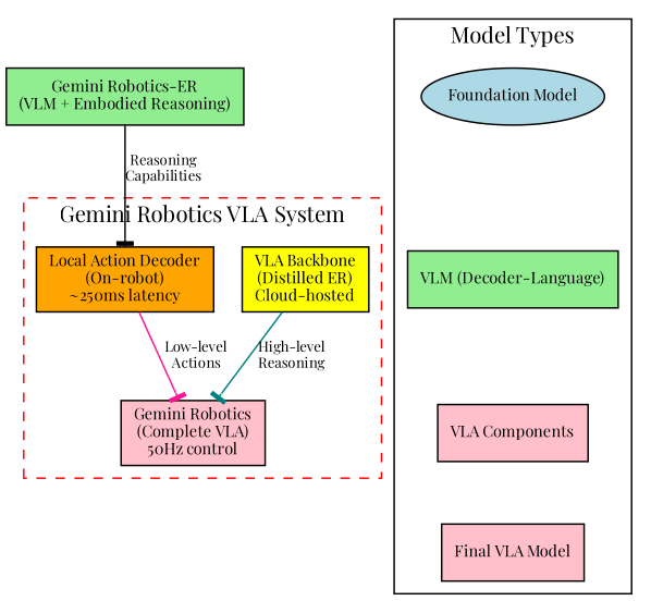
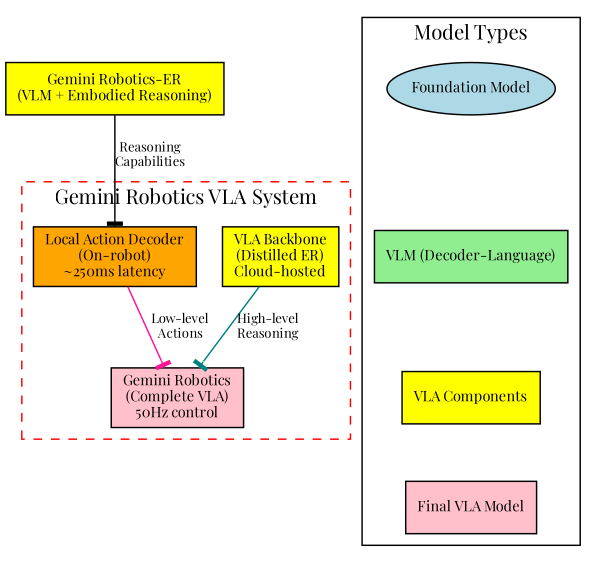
  digraph {
    fontname="Playfair Display"
    rankdir=TB
    node [fillcolor=yellow fontname="Playfair Display" fontsize=10 shape=box style=filled]
    edge [fontname="Playfair Display" fontsize=9 style=solid]
    n1 [label="VLA Backbone\n(Distilled ER)\nCloud-hosted"]
    n2 [fillcolor=orange label="Local Action Decoder\n(On-robot)\n~250ms latency"]
    n3 [fillcolor=pink label="Gemini Robotics\n(Complete VLA)\n50Hz control"]
    n4 [fillcolor=lightblue label="Foundation Model" shape=ellipse]
    n5 [fillcolor=lightgreen label="VLM (Decoder-Language)"]
-   n6 [fillcolor=pink label="VLA Components"]
+   n6 [label="VLA Components"]
    n7 [fillcolor=pink label="Final VLA Model"]
-   n8 [fillcolor=lightgreen label="Gemini Robotics-ER\n(VLM + Embodied Reasoning)"]
+   n8 [label="Gemini Robotics-ER\n(VLM + Embodied Reasoning)"]
    subgraph cluster_1 {
      color=red
      label="Gemini Robotics VLA System"
      style=dashed
      n1
      n2
      n3
    }
    subgraph cluster_2 {
      color=black
      label="Model Types"
      style=solid
      n4
      n5
      n6
      n7
    }
    n1 -> n3 [arrowhead=tee color=teal label="High-level\nReasoning"]
    n2 -> n3 [arrowhead=tee color=deeppink label="Low-level\nActions"]
    n4 -> n5 [style=invis]
    n5 -> n6 [style=invis]
    n6 -> n7 [style=invis]
    n8 -> n2 [arrowhead=tee color=black label="Reasoning\nCapabilities"]
  }
